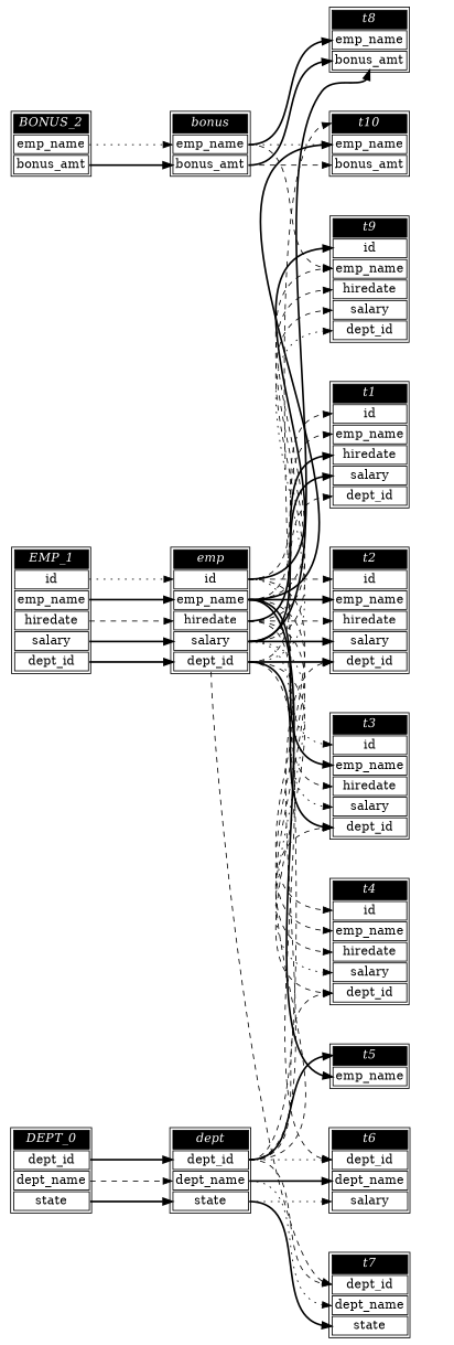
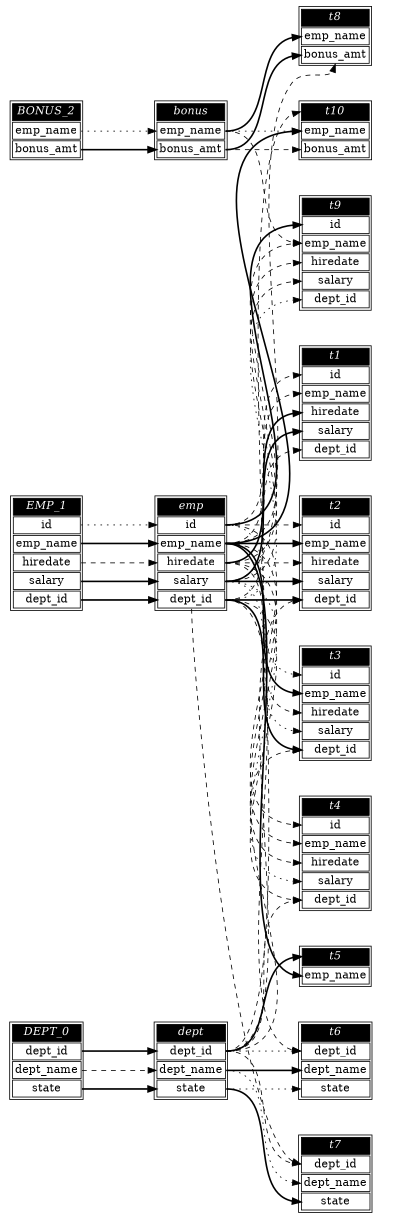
  digraph {
    fontname=Helvetica
    nodesep=0.5
    rankdir=LR
    ranksep=1
    node [color=black shape=plaintext]
    edge [headport=0 style=dashed tailport=0]
    n1 [label=< <table>   <tr><td bgcolor="black" port="nodeName"><i><font color="white">BONUS_2</font></i></td></tr>   <tr><td port="0">emp_name</td></tr> <tr><td port="1">bonus_amt</td></tr> </table>>]
    n2 [label=< <table>   <tr><td bgcolor="black" port="nodeName"><i><font color="white">bonus</font></i></td></tr>   <tr><td port="0">emp_name</td></tr> <tr><td port="1">bonus_amt</td></tr> </table>>]
    n3 [label=< <table>   <tr><td bgcolor="black" port="nodeName"><i><font color="white">t10</font></i></td></tr>   <tr><td port="0">emp_name</td></tr> <tr><td port="1">bonus_amt</td></tr> </table>>]
    n4 [label=< <table>   <tr><td bgcolor="black" port="nodeName"><i><font color="white">t8</font></i></td></tr>   <tr><td port="0">emp_name</td></tr> <tr><td port="1">bonus_amt</td></tr> </table>>]
    n5 [label=< <table>   <tr><td bgcolor="black" port="nodeName"><i><font color="white">t9</font></i></td></tr>   <tr><td port="0">id</td></tr> <tr><td port="1">emp_name</td></tr> <tr><td port="2">hiredate</td></tr> <tr><td port="3">salary</td></tr> <tr><td port="4">dept_id</td></tr> </table>>]
    n6 [label=< <table>   <tr><td bgcolor="black" port="nodeName"><i><font color="white">DEPT_0</font></i></td></tr>   <tr><td port="0">dept_id</td></tr> <tr><td port="1">dept_name</td></tr> <tr><td port="2">state</td></tr> </table>>]
    n7 [label=< <table>   <tr><td bgcolor="black" port="nodeName"><i><font color="white">dept</font></i></td></tr>   <tr><td port="0">dept_id</td></tr> <tr><td port="1">dept_name</td></tr> <tr><td port="2">state</td></tr> </table>>]
    n8 [label=< <table>   <tr><td bgcolor="black" port="nodeName"><i><font color="white">t2</font></i></td></tr>   <tr><td port="0">id</td></tr> <tr><td port="1">emp_name</td></tr> <tr><td port="2">hiredate</td></tr> <tr><td port="3">salary</td></tr> <tr><td port="4">dept_id</td></tr> </table>>]
    n9 [label=< <table>   <tr><td bgcolor="black" port="nodeName"><i><font color="white">t3</font></i></td></tr>   <tr><td port="0">id</td></tr> <tr><td port="1">emp_name</td></tr> <tr><td port="2">hiredate</td></tr> <tr><td port="3">salary</td></tr> <tr><td port="4">dept_id</td></tr> </table>>]
    n10 [label=< <table>   <tr><td bgcolor="black" port="nodeName"><i><font color="white">t4</font></i></td></tr>   <tr><td port="0">id</td></tr> <tr><td port="1">emp_name</td></tr> <tr><td port="2">hiredate</td></tr> <tr><td port="3">salary</td></tr> <tr><td port="4">dept_id</td></tr> </table>>]
    n11 [label=< <table>   <tr><td bgcolor="black" port="nodeName"><i><font color="white">t5</font></i></td></tr>   <tr><td port="0">emp_name</td></tr> </table>>]
-   n12 [label=< <table>   <tr><td bgcolor="black" port="nodeName"><i><font color="white">t6</font></i></td></tr>   <tr><td port="0">dept_id</td></tr> <tr><td port="1">dept_name</td></tr> <tr><td port="2">salary</td></tr> </table>>]
+   n12 [label=< <table>   <tr><td bgcolor="black" port="nodeName"><i><font color="white">t6</font></i></td></tr>   <tr><td port="0">dept_id</td></tr> <tr><td port="1">dept_name</td></tr> <tr><td port="2">state</td></tr> </table>>]
    n13 [label=< <table>   <tr><td bgcolor="black" port="nodeName"><i><font color="white">t7</font></i></td></tr>   <tr><td port="0">dept_id</td></tr> <tr><td port="1">dept_name</td></tr> <tr><td port="2">state</td></tr> </table>>]
    n14 [label=< <table>   <tr><td bgcolor="black" port="nodeName"><i><font color="white">EMP_1</font></i></td></tr>   <tr><td port="0">id</td></tr> <tr><td port="1">emp_name</td></tr> <tr><td port="2">hiredate</td></tr> <tr><td port="3">salary</td></tr> <tr><td port="4">dept_id</td></tr> </table>>]
    n15 [label=< <table>   <tr><td bgcolor="black" port="nodeName"><i><font color="white">emp</font></i></td></tr>   <tr><td port="0">id</td></tr> <tr><td port="1">emp_name</td></tr> <tr><td port="2">hiredate</td></tr> <tr><td port="3">salary</td></tr> <tr><td port="4">dept_id</td></tr> </table>>]
    n16 [label=< <table>   <tr><td bgcolor="black" port="nodeName"><i><font color="white">t1</font></i></td></tr>   <tr><td port="0">id</td></tr> <tr><td port="1">emp_name</td></tr> <tr><td port="2">hiredate</td></tr> <tr><td port="3">salary</td></tr> <tr><td port="4">dept_id</td></tr> </table>>]
    n1 -> n2 [style=dotted]
    n1 -> n2 [headport=1 style=bold tailport=1]
    n2 -> n3 [style=dotted]
    n2 -> n3 [headport=1 tailport=1]
    n2 -> n4 [style=bold]
    n2 -> n4 [headport=1 style=bold tailport=1]
    n2 -> n5 [headport=1]
    n6 -> n7 [style=bold]
    n6 -> n7 [headport=1 tailport=1]
    n6 -> n7 [headport=2 style=bold tailport=2]
    n7 -> n3 [headport=nodeName]
    n7 -> n8 [headport=4]
    n7 -> n9 [headport=4]
    n7 -> n10 [headport=4]
    n7 -> n11 [headport=nodeName style=bold]
    n7 -> n12 [style=dotted]
    n7 -> n12 [headport=1 style=bold tailport=1]
    n7 -> n12 [headport=2 style=dotted tailport=2]
    n7 -> n13
    n7 -> n13 [headport=1 style=dotted tailport=1]
    n7 -> n13 [headport=2 style=bold tailport=2]
    n14 -> n15 [style=dotted]
    n14 -> n15 [headport=1 style=bold tailport=1]
    n14 -> n15 [headport=2 tailport=2]
    n14 -> n15 [headport=3 style=bold tailport=3]
    n14 -> n15 [headport=4 style=bold tailport=4]
    n15 -> n3 [style=bold tailport=1]
-   n15 -> n4 [headport=1 style=bold tailport=3]
+   n15 -> n4 [headport=1 tailport=3]
    n15 -> n5 [style=bold]
    n15 -> n5 [headport=1 tailport=1]
    n15 -> n5 [headport=2 tailport=2]
    n15 -> n5 [headport=3 tailport=3]
    n15 -> n5 [headport=4 style=dotted tailport=4]
    n15 -> n8
    n15 -> n8 [headport=1 style=bold tailport=1]
    n15 -> n8 [headport=2 tailport=2]
    n15 -> n8 [headport=3 style=bold tailport=3]
    n15 -> n8 [headport=4 style=bold tailport=4]
    n15 -> n9 [style=dotted]
    n15 -> n9 [headport=1 style=bold tailport=1]
    n15 -> n9 [headport=2 tailport=2]
    n15 -> n9 [headport=3 style=dotted tailport=3]
    n15 -> n9 [headport=4 style=bold tailport=4]
    n15 -> n10
    n15 -> n10 [headport=1 tailport=1]
    n15 -> n10 [headport=2 tailport=2]
    n15 -> n10 [headport=3 style=dotted tailport=3]
    n15 -> n10 [headport=4 tailport=4]
    n15 -> n11 [style=bold tailport=1]
    n15 -> n12 [tailport=4]
    n15 -> n13 [tailport=4]
    n15 -> n16
    n15 -> n16 [headport=1 tailport=1]
    n15 -> n16 [headport=2 style=bold tailport=2]
    n15 -> n16 [headport=3 style=bold tailport=3]
    n15 -> n16 [headport=4 tailport=4]
  }
